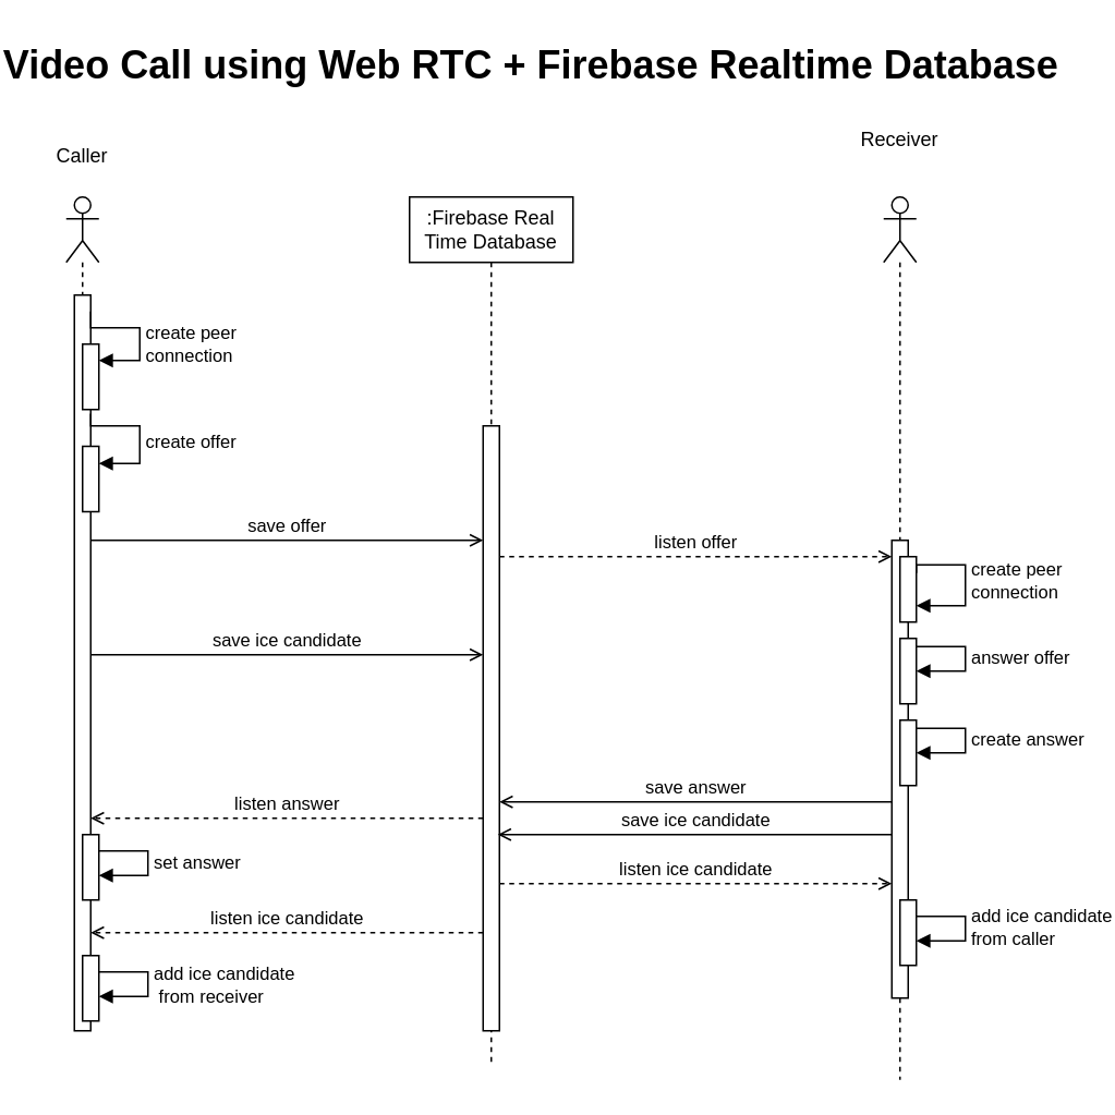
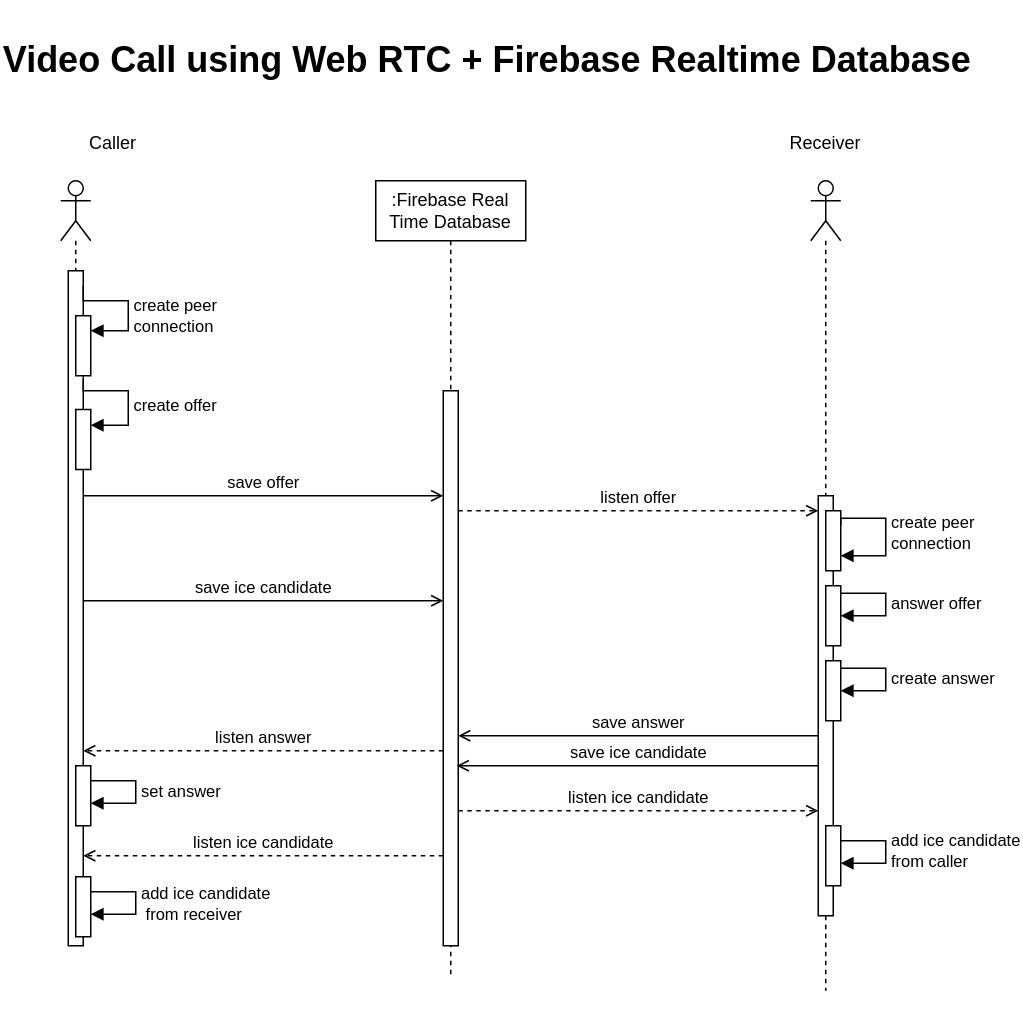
  <mxCell id="0" />
  <mxCell id="1" parent="0" />
  <mxCell id="2" value="" style="shape=umlLifeline;perimeter=lifelinePerimeter;whiteSpace=wrap;html=1;container=1;dropTarget=0;collapsible=0;recursiveResize=0;outlineConnect=0;portConstraint=eastwest;newEdgeStyle={&quot;curved&quot;:0,&quot;rounded&quot;:0};participant=umlActor;" vertex="1" parent="1"><mxGeometry x="40" y="120" width="20" height="510" as="geometry" /></mxCell>
  <mxCell id="3" value="" style="html=1;points=[[0,0,0,0,5],[0,1,0,0,-5],[1,0,0,0,5],[1,1,0,0,-5]];perimeter=orthogonalPerimeter;outlineConnect=0;targetShapes=umlLifeline;portConstraint=eastwest;newEdgeStyle={&quot;curved&quot;:0,&quot;rounded&quot;:0};" vertex="1" parent="2"><mxGeometry x="5" y="60" width="10" height="450" as="geometry" /></mxCell>
  <mxCell id="4" value="" style="html=1;points=[[0,0,0,0,5],[0,1,0,0,-5],[1,0,0,0,5],[1,1,0,0,-5]];perimeter=orthogonalPerimeter;outlineConnect=0;targetShapes=umlLifeline;portConstraint=eastwest;newEdgeStyle={&quot;curved&quot;:0,&quot;rounded&quot;:0};" vertex="1" parent="2"><mxGeometry x="10" y="152.5" width="10" height="40" as="geometry" /></mxCell>
  <mxCell id="5" value="create offer" style="html=1;align=left;spacingLeft=2;endArrow=block;rounded=0;edgeStyle=orthogonalEdgeStyle;curved=0;rounded=0;" edge="1" target="4" parent="2"><mxGeometry x="0.111" relative="1" as="geometry"><mxPoint x="15" y="132.5" as="sourcePoint" /><Array as="points"><mxPoint x="15" y="140" /><mxPoint x="45" y="140" /><mxPoint x="45" y="163" /></Array><mxPoint as="offset" /></mxGeometry></mxCell>
  <mxCell id="6" value="" style="html=1;points=[[0,0,0,0,5],[0,1,0,0,-5],[1,0,0,0,5],[1,1,0,0,-5]];perimeter=orthogonalPerimeter;outlineConnect=0;targetShapes=umlLifeline;portConstraint=eastwest;newEdgeStyle={&quot;curved&quot;:0,&quot;rounded&quot;:0};" vertex="1" parent="2"><mxGeometry x="10" y="90" width="10" height="40" as="geometry" /></mxCell>
  <mxCell id="7" value="create peer&amp;nbsp;&lt;div&gt;connection&lt;/div&gt;" style="html=1;align=left;spacingLeft=2;endArrow=block;rounded=0;edgeStyle=orthogonalEdgeStyle;curved=0;rounded=0;" edge="1" target="6" parent="2"><mxGeometry x="0.176" relative="1" as="geometry"><mxPoint x="15" y="70" as="sourcePoint" /><Array as="points"><mxPoint x="15" y="80" /><mxPoint x="45" y="80" /><mxPoint x="45" y="100" /></Array><mxPoint as="offset" /></mxGeometry></mxCell>
  <mxCell id="8" value="" style="html=1;points=[[0,0,0,0,5],[0,1,0,0,-5],[1,0,0,0,5],[1,1,0,0,-5]];perimeter=orthogonalPerimeter;outlineConnect=0;targetShapes=umlLifeline;portConstraint=eastwest;newEdgeStyle={&quot;curved&quot;:0,&quot;rounded&quot;:0};" vertex="1" parent="2"><mxGeometry x="10" y="390" width="10" height="40" as="geometry" /></mxCell>
  <mxCell id="9" value="set answer" style="html=1;align=left;spacingLeft=2;endArrow=block;rounded=0;edgeStyle=orthogonalEdgeStyle;curved=0;rounded=0;" edge="1" parent="2"><mxGeometry x="-0.002" relative="1" as="geometry"><mxPoint x="20" y="400.004" as="sourcePoint" /><Array as="points"><mxPoint x="50" y="400.03" /><mxPoint x="50" y="415.03" /></Array><mxPoint x="20" y="415.03" as="targetPoint" /><mxPoint as="offset" /></mxGeometry></mxCell>
  <mxCell id="10" value="" style="html=1;points=[[0,0,0,0,5],[0,1,0,0,-5],[1,0,0,0,5],[1,1,0,0,-5]];perimeter=orthogonalPerimeter;outlineConnect=0;targetShapes=umlLifeline;portConstraint=eastwest;newEdgeStyle={&quot;curved&quot;:0,&quot;rounded&quot;:0};" vertex="1" parent="2"><mxGeometry x="10" y="464" width="10" height="40" as="geometry" /></mxCell>
  <mxCell id="11" value="add ice candidate&lt;div&gt;&amp;nbsp;from receiver&lt;/div&gt;" style="html=1;align=left;spacingLeft=2;endArrow=block;rounded=0;edgeStyle=orthogonalEdgeStyle;curved=0;rounded=0;" edge="1" parent="2"><mxGeometry x="0.002" relative="1" as="geometry"><mxPoint x="20" y="474.004" as="sourcePoint" /><Array as="points"><mxPoint x="50" y="474.03" /><mxPoint x="50" y="489.03" /></Array><mxPoint x="20" y="489.03" as="targetPoint" /><mxPoint as="offset" /></mxGeometry></mxCell>
  <mxCell id="12" value="" style="shape=umlLifeline;perimeter=lifelinePerimeter;whiteSpace=wrap;html=1;container=1;dropTarget=0;collapsible=0;recursiveResize=0;outlineConnect=0;portConstraint=eastwest;newEdgeStyle={&quot;curved&quot;:0,&quot;rounded&quot;:0};participant=umlActor;" vertex="1" parent="1"><mxGeometry x="540" y="120" width="20" height="540" as="geometry" /></mxCell>
  <mxCell id="13" value="" style="html=1;points=[[0,0,0,0,5],[0,1,0,0,-5],[1,0,0,0,5],[1,1,0,0,-5]];perimeter=orthogonalPerimeter;outlineConnect=0;targetShapes=umlLifeline;portConstraint=eastwest;newEdgeStyle={&quot;curved&quot;:0,&quot;rounded&quot;:0};" vertex="1" parent="12"><mxGeometry x="5" y="210" width="10" height="280" as="geometry" /></mxCell>
  <mxCell id="14" value="" style="html=1;points=[[0,0,0,0,5],[0,1,0,0,-5],[1,0,0,0,5],[1,1,0,0,-5]];perimeter=orthogonalPerimeter;outlineConnect=0;targetShapes=umlLifeline;portConstraint=eastwest;newEdgeStyle={&quot;curved&quot;:0,&quot;rounded&quot;:0};" vertex="1" parent="12"><mxGeometry x="10" y="220" width="10" height="40" as="geometry" /></mxCell>
  <mxCell id="15" value="" style="html=1;points=[[0,0,0,0,5],[0,1,0,0,-5],[1,0,0,0,5],[1,1,0,0,-5]];perimeter=orthogonalPerimeter;outlineConnect=0;targetShapes=umlLifeline;portConstraint=eastwest;newEdgeStyle={&quot;curved&quot;:0,&quot;rounded&quot;:0};" vertex="1" parent="12"><mxGeometry x="10" y="270" width="10" height="40" as="geometry" /></mxCell>
  <mxCell id="16" value="answer offer" style="html=1;align=left;spacingLeft=2;endArrow=block;rounded=0;edgeStyle=orthogonalEdgeStyle;curved=0;rounded=0;" edge="1" target="15" parent="12" source="15"><mxGeometry x="-0.003" relative="1" as="geometry"><mxPoint x="30" y="280" as="sourcePoint" /><Array as="points"><mxPoint x="50" y="275" /><mxPoint x="50" y="290" /></Array><mxPoint x="30" y="305.0" as="targetPoint" /><mxPoint as="offset" /></mxGeometry></mxCell>
  <mxCell id="17" value="" style="html=1;points=[[0,0,0,0,5],[0,1,0,0,-5],[1,0,0,0,5],[1,1,0,0,-5]];perimeter=orthogonalPerimeter;outlineConnect=0;targetShapes=umlLifeline;portConstraint=eastwest;newEdgeStyle={&quot;curved&quot;:0,&quot;rounded&quot;:0};" vertex="1" parent="12"><mxGeometry x="10" y="320" width="10" height="40" as="geometry" /></mxCell>
  <mxCell id="18" value="create answer" style="html=1;align=left;spacingLeft=2;endArrow=block;rounded=0;edgeStyle=orthogonalEdgeStyle;curved=0;rounded=0;" edge="1" source="17" target="17" parent="12"><mxGeometry x="-0.003" relative="1" as="geometry"><mxPoint x="30" y="330" as="sourcePoint" /><Array as="points"><mxPoint x="50" y="325" /><mxPoint x="50" y="340" /></Array><mxPoint x="30" y="355.0" as="targetPoint" /><mxPoint as="offset" /></mxGeometry></mxCell>
  <mxCell id="19" value="" style="html=1;points=[[0,0,0,0,5],[0,1,0,0,-5],[1,0,0,0,5],[1,1,0,0,-5]];perimeter=orthogonalPerimeter;outlineConnect=0;targetShapes=umlLifeline;portConstraint=eastwest;newEdgeStyle={&quot;curved&quot;:0,&quot;rounded&quot;:0};" vertex="1" parent="12"><mxGeometry x="10" y="430" width="10" height="40" as="geometry" /></mxCell>
  <mxCell id="20" value="add ice candidate&lt;div&gt;from caller&lt;/div&gt;" style="html=1;align=left;spacingLeft=2;endArrow=block;rounded=0;edgeStyle=orthogonalEdgeStyle;curved=0;rounded=0;" edge="1" parent="12"><mxGeometry x="-0.002" relative="1" as="geometry"><mxPoint x="20" y="440.004" as="sourcePoint" /><Array as="points"><mxPoint x="50" y="440.03" /><mxPoint x="50" y="455.03" /></Array><mxPoint x="20" y="455.03" as="targetPoint" /><mxPoint as="offset" /></mxGeometry></mxCell>
  <mxCell id="21" value=":Firebase Real Time Database" style="shape=umlLifeline;perimeter=lifelinePerimeter;whiteSpace=wrap;html=1;container=1;dropTarget=0;collapsible=0;recursiveResize=0;outlineConnect=0;portConstraint=eastwest;newEdgeStyle={&quot;curved&quot;:0,&quot;rounded&quot;:0};" vertex="1" parent="1"><mxGeometry x="250" y="120" width="100" height="530" as="geometry" /></mxCell>
  <mxCell id="22" value="" style="html=1;points=[[0,0,0,0,5],[0,1,0,0,-5],[1,0,0,0,5],[1,1,0,0,-5]];perimeter=orthogonalPerimeter;outlineConnect=0;targetShapes=umlLifeline;portConstraint=eastwest;newEdgeStyle={&quot;curved&quot;:0,&quot;rounded&quot;:0};" vertex="1" parent="21"><mxGeometry x="45" y="140" width="10" height="370" as="geometry" /></mxCell>
  <mxCell id="23" value="save offer" style="html=1;verticalAlign=bottom;endArrow=open;curved=0;rounded=0;endFill=0;" edge="1" parent="1"><mxGeometry width="80" relative="1" as="geometry"><mxPoint x="55" y="330" as="sourcePoint" /><mxPoint x="295" y="330" as="targetPoint" /></mxGeometry></mxCell>
  <mxCell id="24" value="save ice candidate" style="html=1;verticalAlign=bottom;endArrow=open;curved=0;rounded=0;endFill=0;" edge="1" parent="1"><mxGeometry width="80" relative="1" as="geometry"><mxPoint x="55" y="400" as="sourcePoint" /><mxPoint x="295" y="400" as="targetPoint" /></mxGeometry></mxCell>
  <mxCell id="25" value="listen offer" style="html=1;verticalAlign=bottom;endArrow=open;curved=0;rounded=0;dashed=1;endFill=0;" edge="1" parent="1"><mxGeometry width="80" relative="1" as="geometry"><mxPoint x="305" y="340" as="sourcePoint" /><mxPoint x="545" y="340" as="targetPoint" /></mxGeometry></mxCell>
  <mxCell id="26" value="create peer&amp;nbsp;&lt;div&gt;connection&lt;/div&gt;" style="html=1;align=left;spacingLeft=2;endArrow=block;rounded=0;edgeStyle=orthogonalEdgeStyle;curved=0;rounded=0;exitX=1;exitY=0;exitDx=0;exitDy=5;exitPerimeter=0;" edge="1" target="14" parent="1"><mxGeometry x="-0.003" relative="1" as="geometry"><mxPoint x="560" y="350" as="sourcePoint" /><Array as="points"><mxPoint x="560" y="345" /><mxPoint x="590" y="345" /><mxPoint x="590" y="370" /></Array><mxPoint x="560" y="375" as="targetPoint" /><mxPoint as="offset" /></mxGeometry></mxCell>
  <mxCell id="27" value="save answer" style="html=1;verticalAlign=bottom;endArrow=open;curved=0;rounded=0;endFill=0;" edge="1" parent="1"><mxGeometry width="80" relative="1" as="geometry"><mxPoint x="545" y="490" as="sourcePoint" /><mxPoint x="305" y="490" as="targetPoint" /></mxGeometry></mxCell>
  <mxCell id="28" value="save ice candidate" style="html=1;verticalAlign=bottom;endArrow=open;curved=0;rounded=0;endFill=0;" edge="1" parent="1"><mxGeometry x="-0.001" width="80" relative="1" as="geometry"><mxPoint x="545" y="510" as="sourcePoint" /><mxPoint x="304" y="510" as="targetPoint" /><mxPoint as="offset" /></mxGeometry></mxCell>
  <mxCell id="29" value="listen ice candidate" style="html=1;verticalAlign=bottom;endArrow=open;curved=0;rounded=0;dashed=1;endFill=0;" edge="1" parent="1"><mxGeometry width="80" relative="1" as="geometry"><mxPoint x="305" y="540" as="sourcePoint" /><mxPoint x="545" y="540" as="targetPoint" /></mxGeometry></mxCell>
  <mxCell id="30" value="listen answer" style="html=1;verticalAlign=bottom;endArrow=open;curved=0;rounded=0;dashed=1;endFill=0;" edge="1" parent="1"><mxGeometry width="80" relative="1" as="geometry"><mxPoint x="295" y="500" as="sourcePoint" /><mxPoint x="55" y="500" as="targetPoint" /><mxPoint as="offset" /></mxGeometry></mxCell>
  <mxCell id="31" value="listen ice candidate" style="html=1;verticalAlign=bottom;endArrow=open;curved=0;rounded=0;dashed=1;endFill=0;" edge="1" parent="1"><mxGeometry width="80" relative="1" as="geometry"><mxPoint x="295" y="570" as="sourcePoint" /><mxPoint x="55" y="570" as="targetPoint" /><mxPoint as="offset" /></mxGeometry></mxCell>
- <mxCell id="32" value="Caller" style="text;html=1;align=center;verticalAlign=middle;whiteSpace=wrap;rounded=0;" vertex="1" parent="1"><mxGeometry x="20" y="80" width="60" height="30" as="geometry" /></mxCell>
- <mxCell id="33" value="Receiver" style="text;html=1;align=center;verticalAlign=middle;whiteSpace=wrap;rounded=0;" vertex="1" parent="1"><mxGeometry x="520" y="70" width="60" height="30" as="geometry" /></mxCell>
+ <mxCell id="32" value="Caller" style="text;html=1;align=center;verticalAlign=middle;whiteSpace=wrap;rounded=0;" vertex="1" parent="1"><mxGeometry x="45" y="80" width="60" height="30" as="geometry" /></mxCell>
+ <mxCell id="33" value="Receiver" style="text;html=1;align=center;verticalAlign=middle;whiteSpace=wrap;rounded=0;" vertex="1" parent="1"><mxGeometry x="520" y="80" width="60" height="30" as="geometry" /></mxCell>
  <mxCell id="34" value="Video Call using Web RTC + Firebase Realtime Database" style="text;strokeColor=none;fillColor=none;html=1;fontSize=24;fontStyle=1;verticalAlign=middle;align=center;" vertex="1" parent="1"><mxGeometry x="274" y="20" width="100" height="40" as="geometry" /></mxCell>
